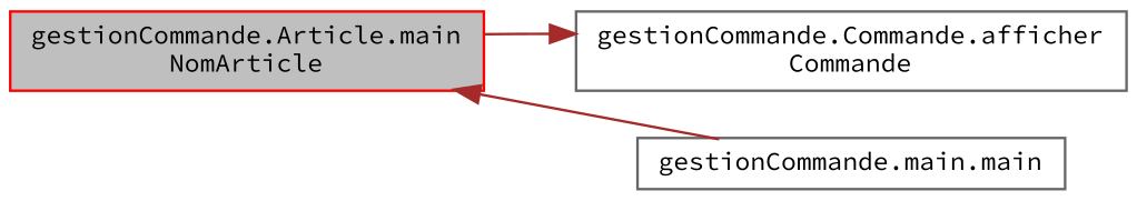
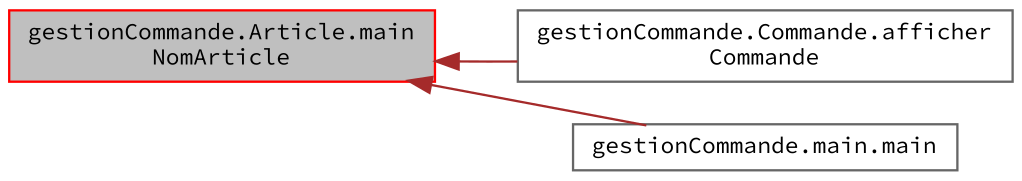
  digraph {
    fontname="Source Code Pro"
    rankdir=LR
    node [color=gray40 fillcolor=white fontname="Source Code Pro" fontsize=10 shape=record style=filled]
    edge [color=brown dir=back fontname="Source Code Pro" fontsize=10 labelfontname=Helvetica labelfontsize=10 style=solid]
    n1 [color=red fillcolor=grey75 fontcolor=black height=0.2 label="gestionCommande.Article.main\lNomArticle" width=0.4]
    n2 [height=0.2 label="gestionCommande.Commande.afficher\lCommande" width=0.4]
    n3 [height=0.2 label="gestionCommande.main.main" width=0.4]
-   n2 -> n1
+   n1 -> n2
    n1 -> n3
  }
